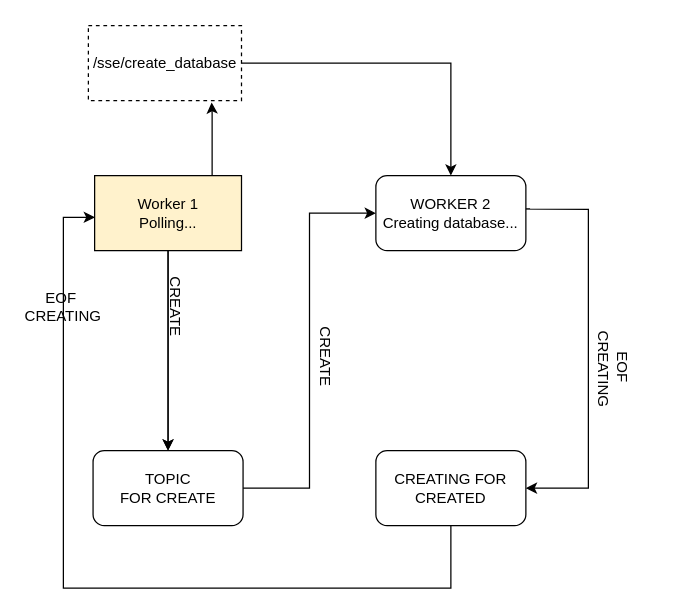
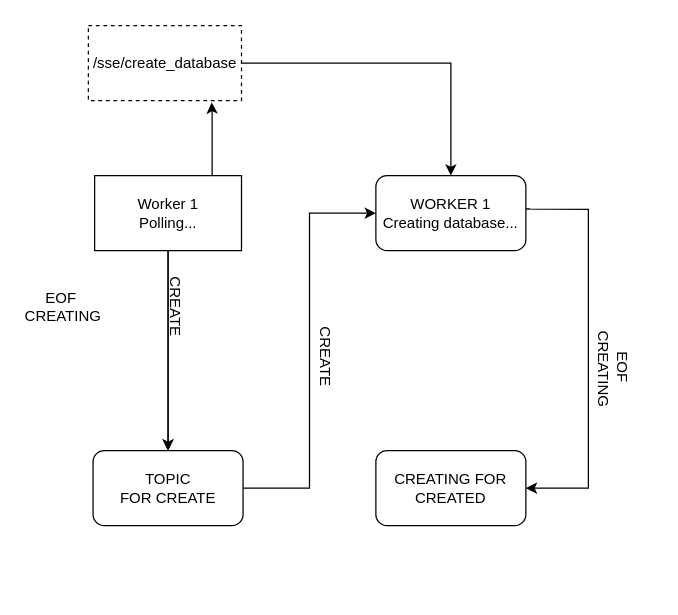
  <mxCell id="0" />
  <mxCell id="1" parent="0" />
  <mxCell id="2" style="edgeStyle=orthogonalEdgeStyle;rounded=0;orthogonalLoop=1;jettySize=auto;html=1;exitX=0.5;exitY=0;exitDx=0;exitDy=0;entryX=0.805;entryY=1.024;entryDx=0;entryDy=0;entryPerimeter=0;" edge="1" parent="1" target="6"><mxGeometry relative="1" as="geometry"><mxPoint x="133.75" y="150" as="sourcePoint" /><mxPoint x="161.875" y="90" as="targetPoint" /><Array as="points"><mxPoint x="169" y="150" /><mxPoint x="169" y="90" /></Array></mxGeometry></mxCell>
  <mxCell id="3" style="edgeStyle=orthogonalEdgeStyle;rounded=0;orthogonalLoop=1;jettySize=auto;html=1;exitX=0.5;exitY=1;exitDx=0;exitDy=0;" edge="1" parent="1" source="5" target="15"><mxGeometry relative="1" as="geometry" /></mxCell>
  <mxCell id="4" style="edgeStyle=orthogonalEdgeStyle;rounded=0;orthogonalLoop=1;jettySize=auto;html=1;exitX=0.5;exitY=1;exitDx=0;exitDy=0;entryX=0.5;entryY=0;entryDx=0;entryDy=0;" edge="1" parent="1" source="5" target="15"><mxGeometry relative="1" as="geometry" /></mxCell>
- <mxCell id="5" value="Worker 1&lt;div&gt;Polling...&lt;/div&gt;" style="rounded=0;whiteSpace=wrap;html=1;fillColor=#fff2cc;" vertex="1" parent="1"><mxGeometry x="75" y="140" width="117.5" height="60" as="geometry" /></mxCell>
+ <mxCell id="5" value="Worker 1&lt;div&gt;Polling...&lt;/div&gt;" style="rounded=0;whiteSpace=wrap;html=1;" vertex="1" parent="1"><mxGeometry x="75" y="140" width="117.5" height="60" as="geometry" /></mxCell>
  <mxCell id="6" value="/sse/create_database" style="rounded=0;whiteSpace=wrap;html=1;dashed=1;" vertex="1" parent="1"><mxGeometry x="70" y="20" width="122.5" height="60" as="geometry" /></mxCell>
  <mxCell id="7" style="edgeStyle=orthogonalEdgeStyle;rounded=0;orthogonalLoop=1;jettySize=auto;html=1;" edge="1" parent="1" source="6" target="10"><mxGeometry relative="1" as="geometry" /></mxCell>
  <mxCell id="8" value="CREATE" style="text;html=1;align=center;verticalAlign=middle;whiteSpace=wrap;rounded=0;rotation=90;" vertex="1" parent="1"><mxGeometry x="110" y="230" width="60" height="30" as="geometry" /></mxCell>
  <mxCell id="9" style="edgeStyle=orthogonalEdgeStyle;rounded=0;orthogonalLoop=1;jettySize=auto;html=1;exitX=1.028;exitY=0.444;exitDx=0;exitDy=0;entryX=1;entryY=0.5;entryDx=0;entryDy=0;exitPerimeter=0;" edge="1" parent="1" source="10" target="17"><mxGeometry relative="1" as="geometry"><mxPoint x="424" y="170" as="sourcePoint" /><mxPoint x="454" y="400" as="targetPoint" /><Array as="points"><mxPoint x="393" y="167" /><mxPoint x="470" y="167" /><mxPoint x="470" y="390" /></Array></mxGeometry></mxCell>
- <mxCell id="10" value="WORKER 2&lt;div&gt;Creating database...&lt;/div&gt;" style="rounded=1;whiteSpace=wrap;html=1;" vertex="1" parent="1"><mxGeometry x="300" y="140" width="120" height="60" as="geometry" /></mxCell>
+ <mxCell id="10" value="WORKER 1&lt;div&gt;Creating database...&lt;/div&gt;" style="rounded=1;whiteSpace=wrap;html=1;" vertex="1" parent="1"><mxGeometry x="300" y="140" width="120" height="60" as="geometry" /></mxCell>
  <mxCell id="11" value="CREATE" style="text;html=1;align=center;verticalAlign=middle;whiteSpace=wrap;rounded=0;rotation=90;" vertex="1" parent="1"><mxGeometry x="230" y="270" width="60" height="30" as="geometry" /></mxCell>
  <mxCell id="12" value="EOF&amp;nbsp;&lt;div&gt;CREATING&lt;/div&gt;" style="text;html=1;align=center;verticalAlign=middle;whiteSpace=wrap;rounded=0;" vertex="1" parent="1"><mxGeometry x="20" y="230" width="60" height="30" as="geometry" /></mxCell>
  <mxCell id="13" value="EOF&amp;nbsp;&lt;div&gt;CREATING&lt;/div&gt;" style="text;html=1;align=center;verticalAlign=middle;whiteSpace=wrap;rounded=0;rotation=90;" vertex="1" parent="1"><mxGeometry x="460" y="280" width="60" height="30" as="geometry" /></mxCell>
  <mxCell id="14" style="edgeStyle=orthogonalEdgeStyle;rounded=0;orthogonalLoop=1;jettySize=auto;html=1;entryX=0;entryY=0.5;entryDx=0;entryDy=0;" edge="1" parent="1" source="15" target="10"><mxGeometry relative="1" as="geometry" /></mxCell>
  <mxCell id="15" value="TOPIC&lt;br&gt;FOR CREATE" style="rounded=1;whiteSpace=wrap;html=1;" vertex="1" parent="1"><mxGeometry x="73.75" y="360" width="120" height="60" as="geometry" /></mxCell>
- <mxCell id="16" style="edgeStyle=orthogonalEdgeStyle;rounded=0;orthogonalLoop=1;jettySize=auto;html=1;entryX=0.002;entryY=0.556;entryDx=0;entryDy=0;entryPerimeter=0;" edge="1" parent="1" source="17" target="5"><mxGeometry relative="1" as="geometry"><mxPoint x="50" y="310" as="targetPoint" /><Array as="points"><mxPoint x="360" y="470" /><mxPoint x="50" y="470" /><mxPoint x="50" y="173" /></Array></mxGeometry></mxCell>
  <mxCell id="17" value="CREATING FOR CREATED" style="rounded=1;whiteSpace=wrap;html=1;" vertex="1" parent="1"><mxGeometry x="300" y="360" width="120" height="60" as="geometry" /></mxCell>
